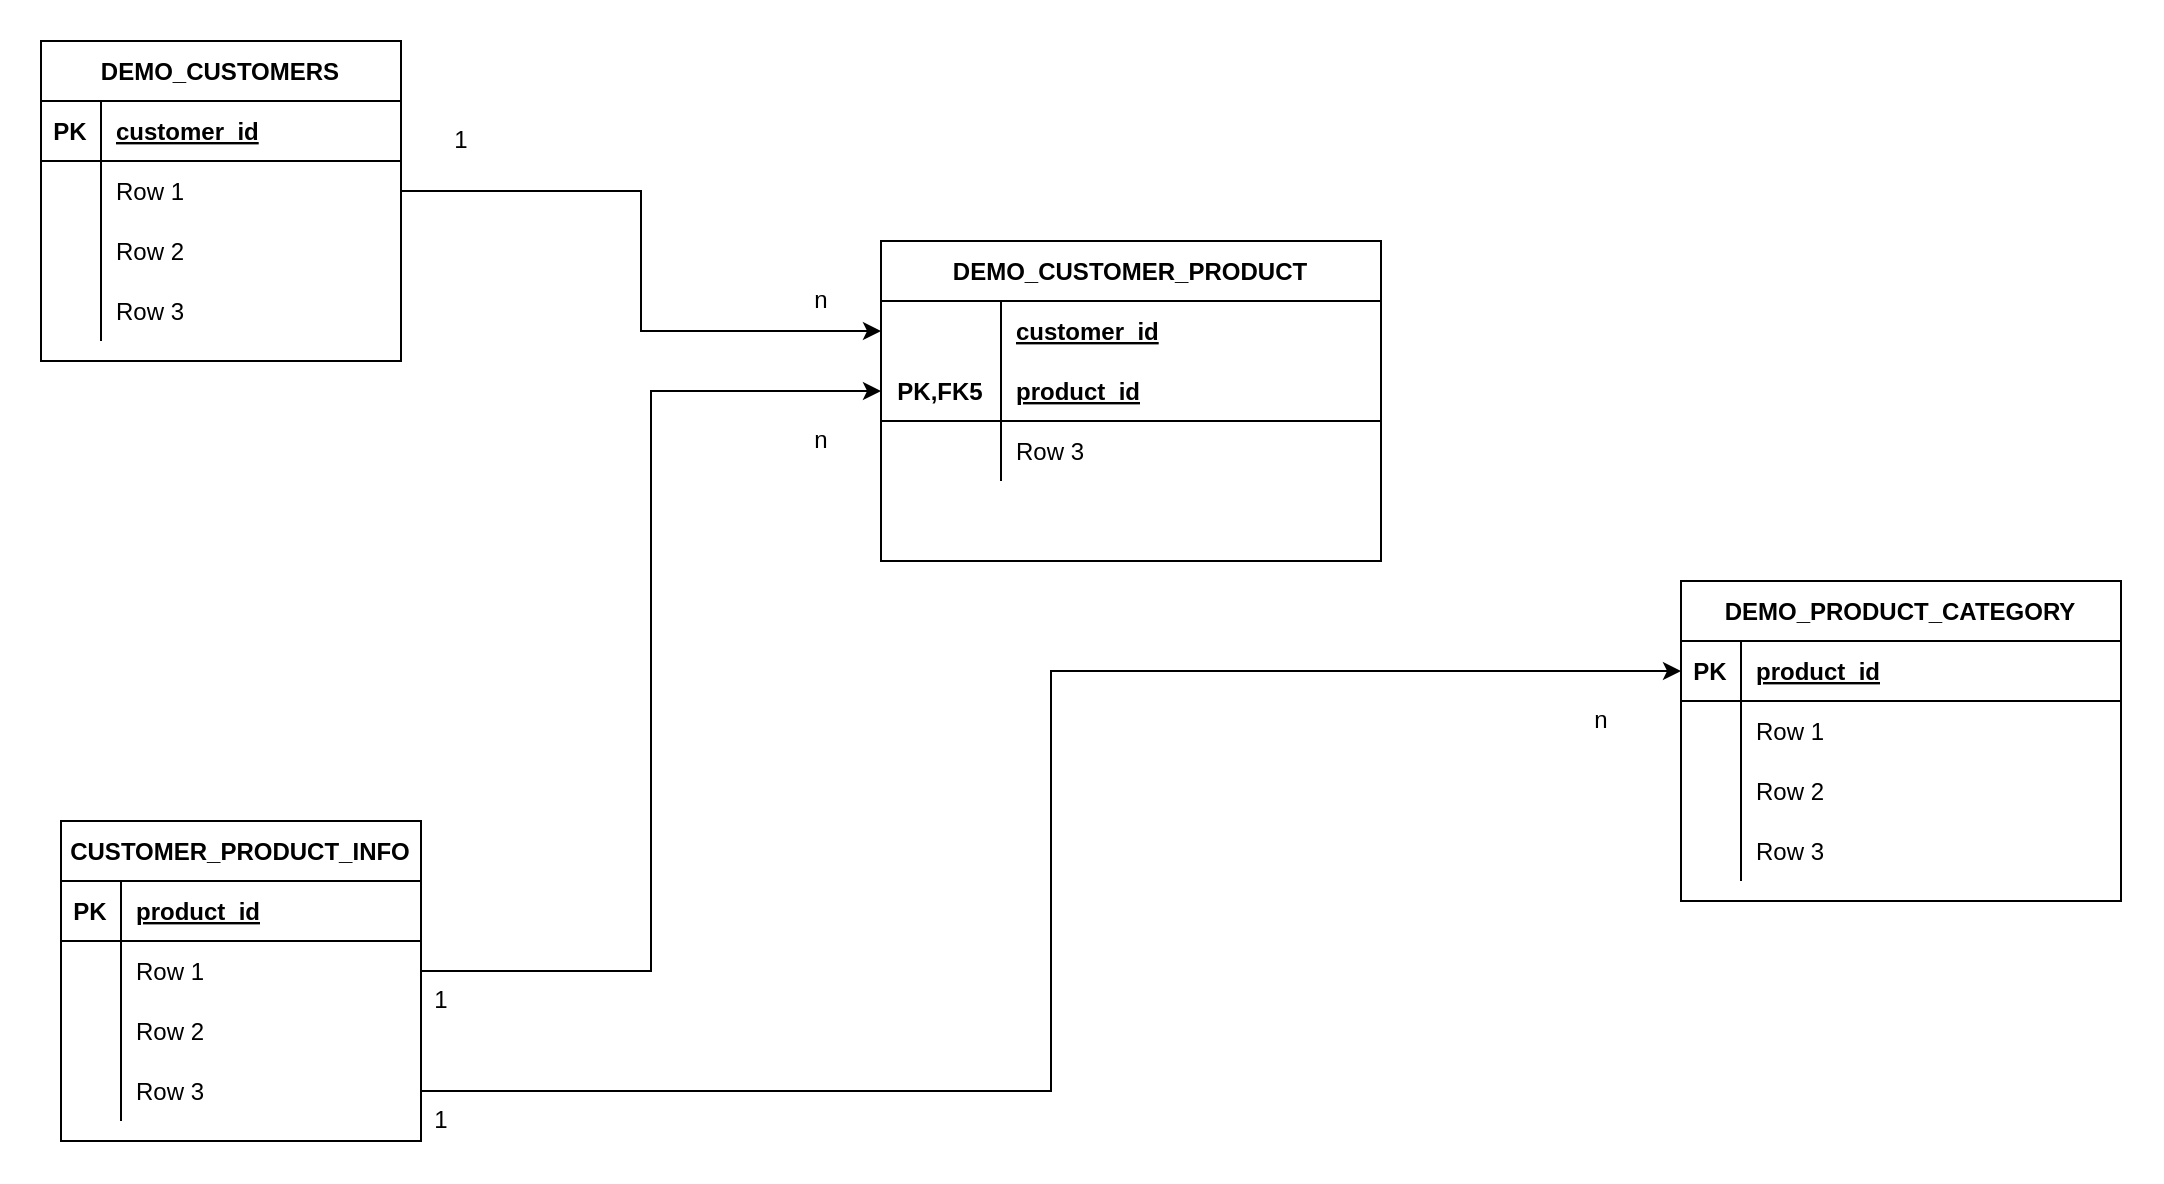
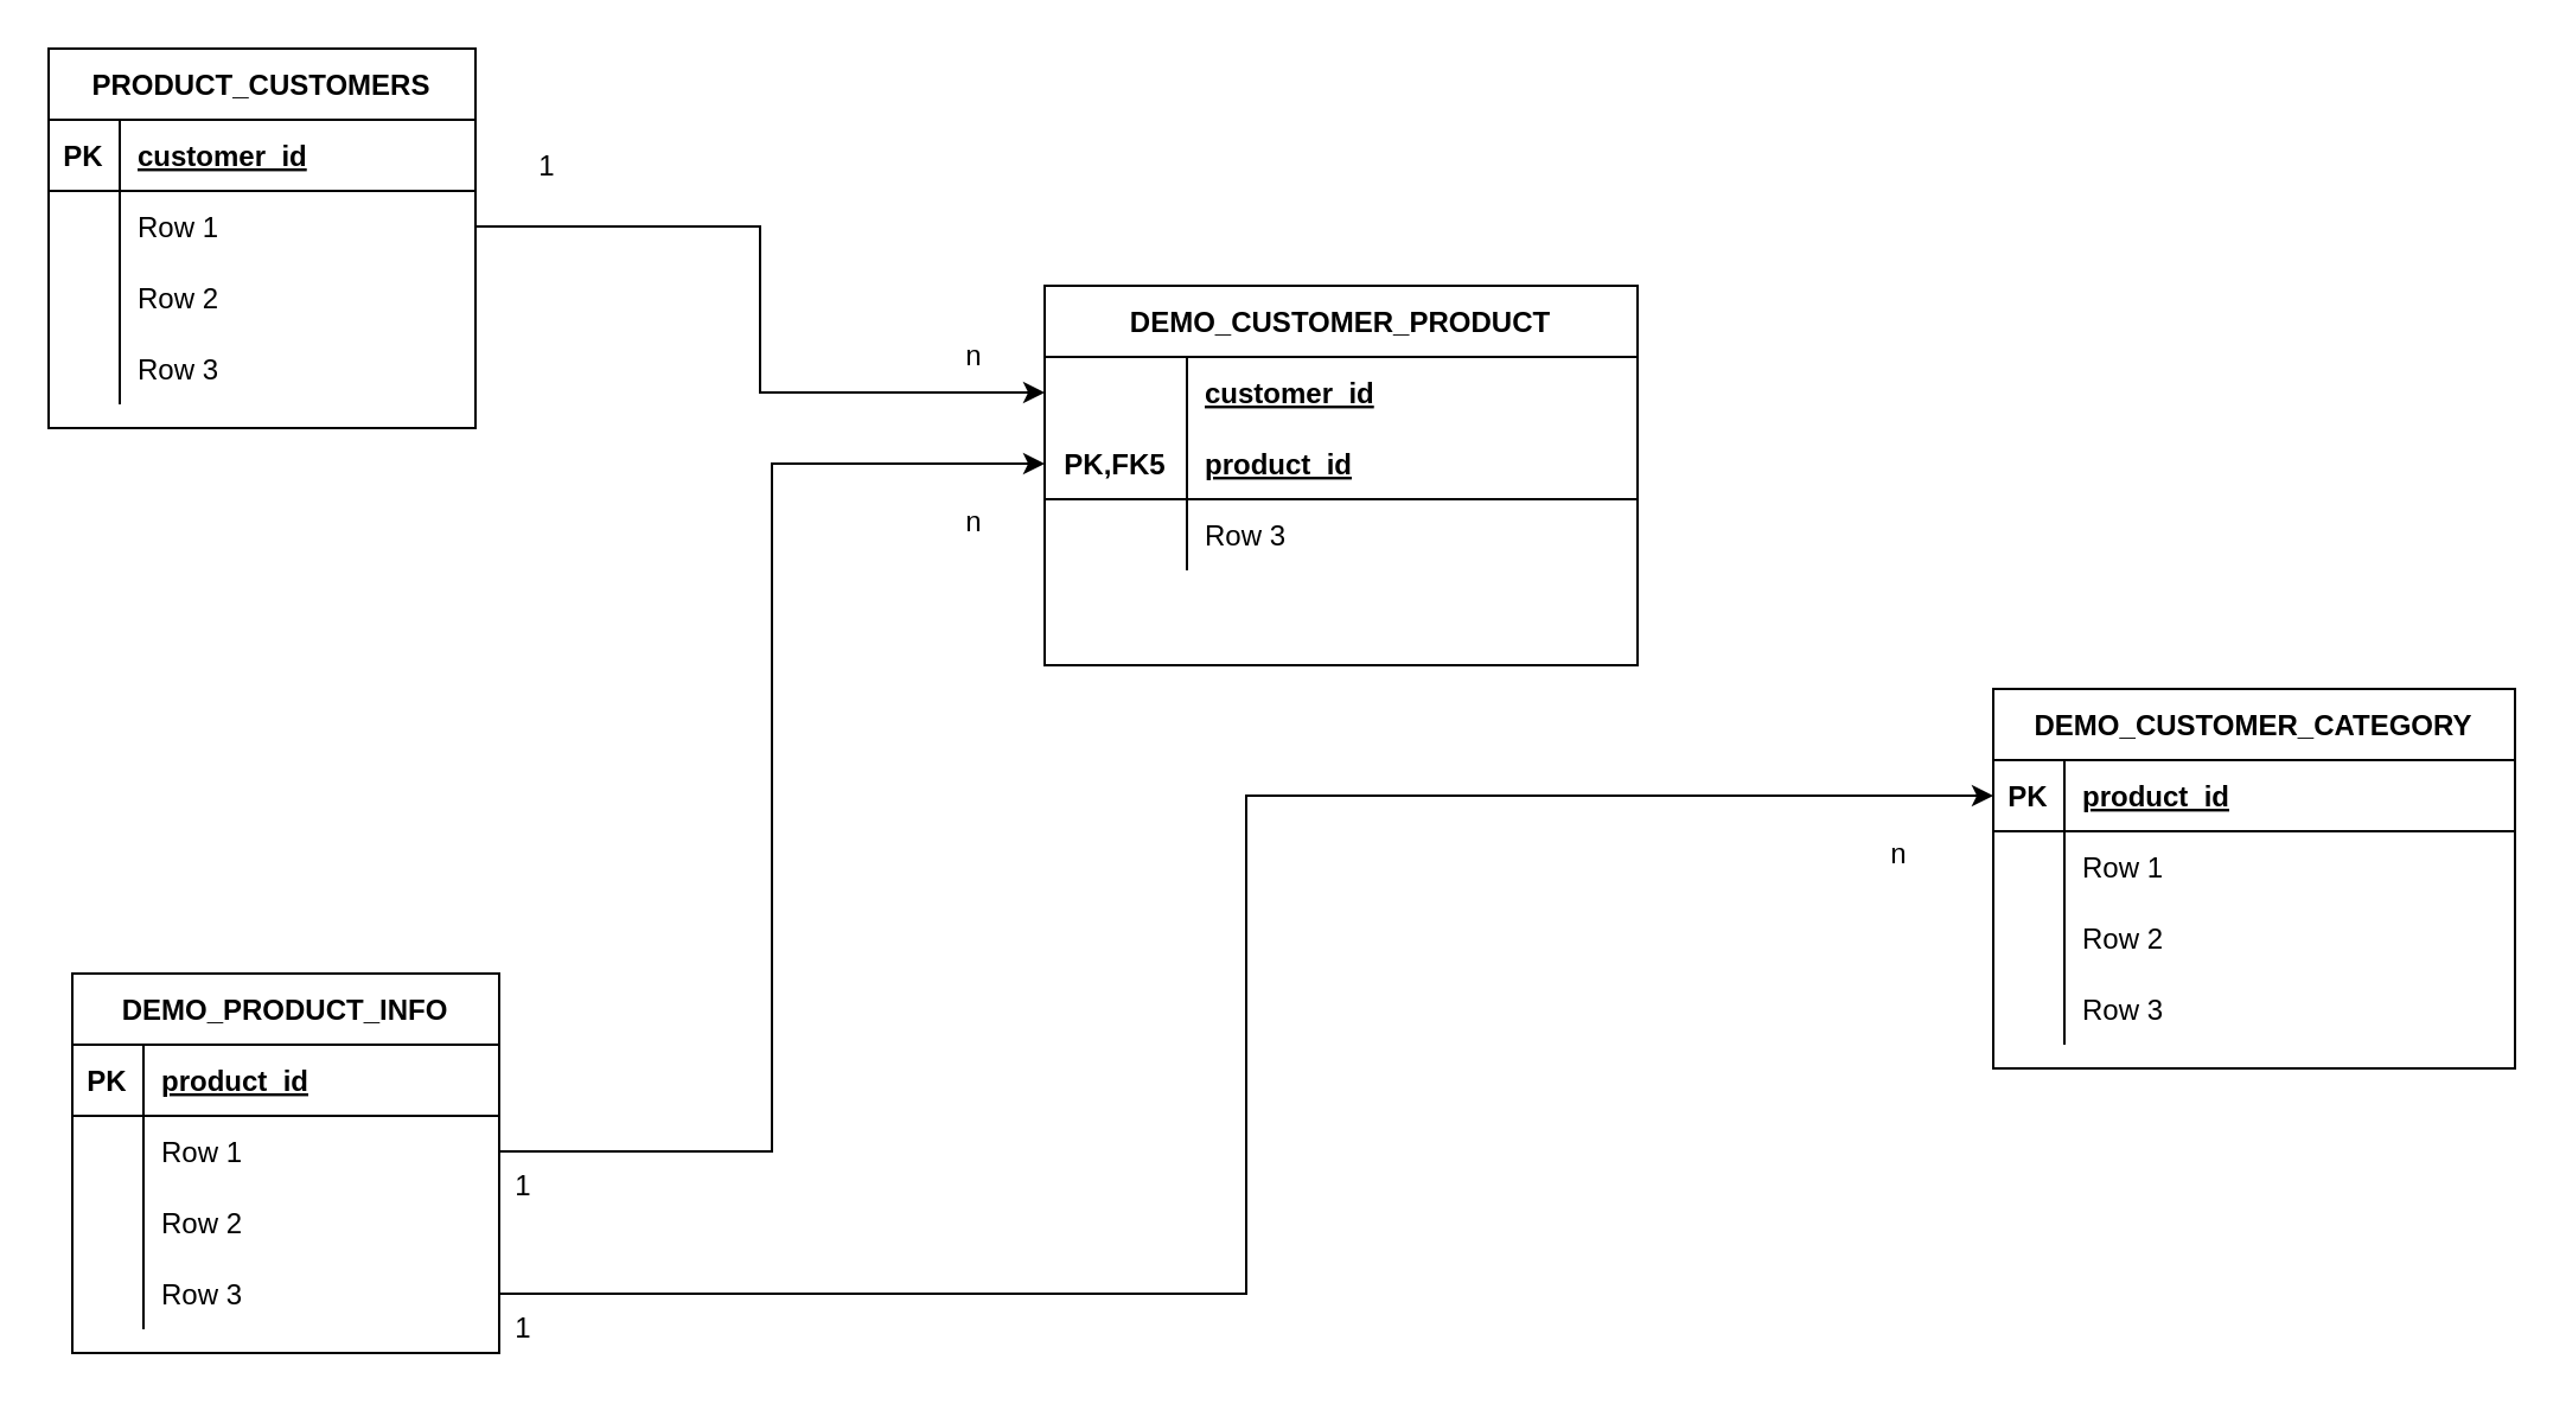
  <mxCell id="0" />
  <mxCell id="1" parent="0" />
- <mxCell id="2" value="DEMO_CUSTOMERS" style="shape=table;startSize=30;container=1;collapsible=1;childLayout=tableLayout;fixedRows=1;rowLines=0;fontStyle=1;align=center;resizeLast=1;" vertex="1" parent="1"><mxGeometry x="20" y="20" width="180" height="160" as="geometry" /></mxCell>
+ <mxCell id="2" value="PRODUCT_CUSTOMERS" style="shape=table;startSize=30;container=1;collapsible=1;childLayout=tableLayout;fixedRows=1;rowLines=0;fontStyle=1;align=center;resizeLast=1;" vertex="1" parent="1"><mxGeometry x="20" y="20" width="180" height="160" as="geometry" /></mxCell>
  <mxCell id="3" value="" style="shape=partialRectangle;collapsible=0;dropTarget=0;pointerEvents=0;fillColor=none;top=0;left=0;bottom=1;right=0;points=[[0,0.5],[1,0.5]];portConstraint=eastwest;" vertex="1" parent="2"><mxGeometry y="30" width="180" height="30" as="geometry" /></mxCell>
  <mxCell id="4" value="PK" style="shape=partialRectangle;connectable=0;fillColor=none;top=0;left=0;bottom=0;right=0;fontStyle=1;overflow=hidden;" vertex="1" parent="3"><mxGeometry width="30" height="30" as="geometry" /></mxCell>
  <mxCell id="5" value="customer_id" style="shape=partialRectangle;connectable=0;fillColor=none;top=0;left=0;bottom=0;right=0;align=left;spacingLeft=6;fontStyle=5;overflow=hidden;" vertex="1" parent="3"><mxGeometry x="30" width="150" height="30" as="geometry" /></mxCell>
  <mxCell id="6" value="" style="shape=partialRectangle;collapsible=0;dropTarget=0;pointerEvents=0;fillColor=none;top=0;left=0;bottom=0;right=0;points=[[0,0.5],[1,0.5]];portConstraint=eastwest;" vertex="1" parent="2"><mxGeometry y="60" width="180" height="30" as="geometry" /></mxCell>
  <mxCell id="7" value="" style="shape=partialRectangle;connectable=0;fillColor=none;top=0;left=0;bottom=0;right=0;editable=1;overflow=hidden;" vertex="1" parent="6"><mxGeometry width="30" height="30" as="geometry" /></mxCell>
  <mxCell id="8" value="Row 1" style="shape=partialRectangle;connectable=0;fillColor=none;top=0;left=0;bottom=0;right=0;align=left;spacingLeft=6;overflow=hidden;" vertex="1" parent="6"><mxGeometry x="30" width="150" height="30" as="geometry" /></mxCell>
  <mxCell id="9" value="" style="shape=partialRectangle;collapsible=0;dropTarget=0;pointerEvents=0;fillColor=none;top=0;left=0;bottom=0;right=0;points=[[0,0.5],[1,0.5]];portConstraint=eastwest;" vertex="1" parent="2"><mxGeometry y="90" width="180" height="30" as="geometry" /></mxCell>
  <mxCell id="10" value="" style="shape=partialRectangle;connectable=0;fillColor=none;top=0;left=0;bottom=0;right=0;editable=1;overflow=hidden;" vertex="1" parent="9"><mxGeometry width="30" height="30" as="geometry" /></mxCell>
  <mxCell id="11" value="Row 2" style="shape=partialRectangle;connectable=0;fillColor=none;top=0;left=0;bottom=0;right=0;align=left;spacingLeft=6;overflow=hidden;" vertex="1" parent="9"><mxGeometry x="30" width="150" height="30" as="geometry" /></mxCell>
  <mxCell id="12" value="" style="shape=partialRectangle;collapsible=0;dropTarget=0;pointerEvents=0;fillColor=none;top=0;left=0;bottom=0;right=0;points=[[0,0.5],[1,0.5]];portConstraint=eastwest;" vertex="1" parent="2"><mxGeometry y="120" width="180" height="30" as="geometry" /></mxCell>
  <mxCell id="13" value="" style="shape=partialRectangle;connectable=0;fillColor=none;top=0;left=0;bottom=0;right=0;editable=1;overflow=hidden;" vertex="1" parent="12"><mxGeometry width="30" height="30" as="geometry" /></mxCell>
  <mxCell id="14" value="Row 3" style="shape=partialRectangle;connectable=0;fillColor=none;top=0;left=0;bottom=0;right=0;align=left;spacingLeft=6;overflow=hidden;" vertex="1" parent="12"><mxGeometry x="30" width="150" height="30" as="geometry" /></mxCell>
  <mxCell id="15" value="DEMO_CUSTOMER_PRODUCT" style="shape=table;startSize=30;container=1;collapsible=1;childLayout=tableLayout;fixedRows=1;rowLines=0;fontStyle=1;align=center;resizeLast=1;" vertex="1" parent="1"><mxGeometry x="440" y="120" width="250" height="160" as="geometry" /></mxCell>
  <mxCell id="16" value="" style="shape=partialRectangle;collapsible=0;dropTarget=0;pointerEvents=0;fillColor=none;top=0;left=0;bottom=0;right=0;points=[[0,0.5],[1,0.5]];portConstraint=eastwest;" vertex="1" parent="15"><mxGeometry y="30" width="250" height="30" as="geometry" /></mxCell>
  <mxCell id="17" value="customer_id" style="shape=partialRectangle;connectable=0;fillColor=none;top=0;left=0;bottom=0;right=0;align=left;spacingLeft=6;fontStyle=5;overflow=hidden;" vertex="1" parent="16"><mxGeometry x="60" width="190" height="30" as="geometry" /></mxCell>
  <mxCell id="18" value="" style="shape=partialRectangle;collapsible=0;dropTarget=0;pointerEvents=0;fillColor=none;top=0;left=0;bottom=1;right=0;points=[[0,0.5],[1,0.5]];portConstraint=eastwest;" vertex="1" parent="15"><mxGeometry y="60" width="250" height="30" as="geometry" /></mxCell>
  <mxCell id="19" value="PK,FK5" style="shape=partialRectangle;connectable=0;fillColor=none;top=0;left=0;bottom=0;right=0;fontStyle=1;overflow=hidden;" vertex="1" parent="18"><mxGeometry width="60" height="30" as="geometry" /></mxCell>
  <mxCell id="20" value="product_id" style="shape=partialRectangle;connectable=0;fillColor=none;top=0;left=0;bottom=0;right=0;align=left;spacingLeft=6;fontStyle=5;overflow=hidden;" vertex="1" parent="18"><mxGeometry x="60" width="190" height="30" as="geometry" /></mxCell>
  <mxCell id="21" value="" style="shape=partialRectangle;collapsible=0;dropTarget=0;pointerEvents=0;fillColor=none;top=0;left=0;bottom=0;right=0;points=[[0,0.5],[1,0.5]];portConstraint=eastwest;" vertex="1" parent="15"><mxGeometry y="90" width="250" height="30" as="geometry" /></mxCell>
  <mxCell id="22" value="" style="shape=partialRectangle;connectable=0;fillColor=none;top=0;left=0;bottom=0;right=0;editable=1;overflow=hidden;" vertex="1" parent="21"><mxGeometry width="60" height="30" as="geometry" /></mxCell>
  <mxCell id="23" value="Row 3" style="shape=partialRectangle;connectable=0;fillColor=none;top=0;left=0;bottom=0;right=0;align=left;spacingLeft=6;overflow=hidden;" vertex="1" parent="21"><mxGeometry x="60" width="190" height="30" as="geometry" /></mxCell>
  <mxCell id="24" value="" style="shape=partialRectangle;collapsible=0;dropTarget=0;pointerEvents=0;fillColor=none;top=0;left=0;bottom=0;right=0;points=[[0,0.5],[1,0.5]];portConstraint=eastwest;" vertex="1" parent="15"><mxGeometry y="120" width="250" height="30" as="geometry" /></mxCell>
  <mxCell id="25" value="" style="shape=partialRectangle;connectable=0;fillColor=none;top=0;left=0;bottom=0;right=0;editable=1;overflow=hidden;" vertex="1" parent="24"><mxGeometry width="60" height="30" as="geometry" /></mxCell>
- <mxCell id="26" value="CUSTOMER_PRODUCT_INFO" style="shape=table;startSize=30;container=1;collapsible=1;childLayout=tableLayout;fixedRows=1;rowLines=0;fontStyle=1;align=center;resizeLast=1;" vertex="1" parent="1"><mxGeometry x="30" y="410" width="180" height="160" as="geometry" /></mxCell>
+ <mxCell id="26" value="DEMO_PRODUCT_INFO" style="shape=table;startSize=30;container=1;collapsible=1;childLayout=tableLayout;fixedRows=1;rowLines=0;fontStyle=1;align=center;resizeLast=1;" vertex="1" parent="1"><mxGeometry x="30" y="410" width="180" height="160" as="geometry" /></mxCell>
  <mxCell id="27" value="" style="shape=partialRectangle;collapsible=0;dropTarget=0;pointerEvents=0;fillColor=none;top=0;left=0;bottom=1;right=0;points=[[0,0.5],[1,0.5]];portConstraint=eastwest;" vertex="1" parent="26"><mxGeometry y="30" width="180" height="30" as="geometry" /></mxCell>
  <mxCell id="28" value="PK" style="shape=partialRectangle;connectable=0;fillColor=none;top=0;left=0;bottom=0;right=0;fontStyle=1;overflow=hidden;" vertex="1" parent="27"><mxGeometry width="30" height="30" as="geometry" /></mxCell>
  <mxCell id="29" value="product_id" style="shape=partialRectangle;connectable=0;fillColor=none;top=0;left=0;bottom=0;right=0;align=left;spacingLeft=6;fontStyle=5;overflow=hidden;" vertex="1" parent="27"><mxGeometry x="30" width="150" height="30" as="geometry" /></mxCell>
  <mxCell id="30" value="" style="shape=partialRectangle;collapsible=0;dropTarget=0;pointerEvents=0;fillColor=none;top=0;left=0;bottom=0;right=0;points=[[0,0.5],[1,0.5]];portConstraint=eastwest;" vertex="1" parent="26"><mxGeometry y="60" width="180" height="30" as="geometry" /></mxCell>
  <mxCell id="31" value="" style="shape=partialRectangle;connectable=0;fillColor=none;top=0;left=0;bottom=0;right=0;editable=1;overflow=hidden;" vertex="1" parent="30"><mxGeometry width="30" height="30" as="geometry" /></mxCell>
  <mxCell id="32" value="Row 1" style="shape=partialRectangle;connectable=0;fillColor=none;top=0;left=0;bottom=0;right=0;align=left;spacingLeft=6;overflow=hidden;" vertex="1" parent="30"><mxGeometry x="30" width="150" height="30" as="geometry" /></mxCell>
  <mxCell id="33" value="" style="shape=partialRectangle;collapsible=0;dropTarget=0;pointerEvents=0;fillColor=none;top=0;left=0;bottom=0;right=0;points=[[0,0.5],[1,0.5]];portConstraint=eastwest;" vertex="1" parent="26"><mxGeometry y="90" width="180" height="30" as="geometry" /></mxCell>
  <mxCell id="34" value="" style="shape=partialRectangle;connectable=0;fillColor=none;top=0;left=0;bottom=0;right=0;editable=1;overflow=hidden;" vertex="1" parent="33"><mxGeometry width="30" height="30" as="geometry" /></mxCell>
  <mxCell id="35" value="Row 2" style="shape=partialRectangle;connectable=0;fillColor=none;top=0;left=0;bottom=0;right=0;align=left;spacingLeft=6;overflow=hidden;" vertex="1" parent="33"><mxGeometry x="30" width="150" height="30" as="geometry" /></mxCell>
  <mxCell id="36" value="" style="shape=partialRectangle;collapsible=0;dropTarget=0;pointerEvents=0;fillColor=none;top=0;left=0;bottom=0;right=0;points=[[0,0.5],[1,0.5]];portConstraint=eastwest;" vertex="1" parent="26"><mxGeometry y="120" width="180" height="30" as="geometry" /></mxCell>
  <mxCell id="37" value="" style="shape=partialRectangle;connectable=0;fillColor=none;top=0;left=0;bottom=0;right=0;editable=1;overflow=hidden;" vertex="1" parent="36"><mxGeometry width="30" height="30" as="geometry" /></mxCell>
  <mxCell id="38" value="Row 3" style="shape=partialRectangle;connectable=0;fillColor=none;top=0;left=0;bottom=0;right=0;align=left;spacingLeft=6;overflow=hidden;" vertex="1" parent="36"><mxGeometry x="30" width="150" height="30" as="geometry" /></mxCell>
  <mxCell id="39" style="edgeStyle=orthogonalEdgeStyle;rounded=0;orthogonalLoop=1;jettySize=auto;html=1;exitX=1;exitY=0.5;exitDx=0;exitDy=0;entryX=0;entryY=0.5;entryDx=0;entryDy=0;" edge="1" parent="1" source="6" target="16"><mxGeometry relative="1" as="geometry" /></mxCell>
  <mxCell id="40" value="1" style="text;html=1;align=center;verticalAlign=middle;resizable=0;points=[];autosize=1;strokeColor=none;" vertex="1" parent="1"><mxGeometry x="220" y="60" width="20" height="20" as="geometry" /></mxCell>
  <mxCell id="41" value="n" style="text;html=1;align=center;verticalAlign=middle;resizable=0;points=[];autosize=1;strokeColor=none;" vertex="1" parent="1"><mxGeometry x="400" y="140" width="20" height="20" as="geometry" /></mxCell>
  <mxCell id="42" style="edgeStyle=orthogonalEdgeStyle;rounded=0;orthogonalLoop=1;jettySize=auto;html=1;exitX=1;exitY=0.5;exitDx=0;exitDy=0;entryX=0;entryY=0.5;entryDx=0;entryDy=0;" edge="1" parent="1" source="30" target="18"><mxGeometry relative="1" as="geometry"><mxPoint x="390" y="220" as="targetPoint" /></mxGeometry></mxCell>
  <mxCell id="43" value="1" style="text;html=1;align=center;verticalAlign=middle;resizable=0;points=[];autosize=1;strokeColor=none;" vertex="1" parent="1"><mxGeometry x="210" y="490" width="20" height="20" as="geometry" /></mxCell>
  <mxCell id="44" value="n" style="text;html=1;align=center;verticalAlign=middle;resizable=0;points=[];autosize=1;strokeColor=none;" vertex="1" parent="1"><mxGeometry x="400" y="210" width="20" height="20" as="geometry" /></mxCell>
- <mxCell id="45" value="DEMO_PRODUCT_CATEGORY" style="shape=table;startSize=30;container=1;collapsible=1;childLayout=tableLayout;fixedRows=1;rowLines=0;fontStyle=1;align=center;resizeLast=1;" vertex="1" parent="1"><mxGeometry x="840" y="290" width="220" height="160" as="geometry" /></mxCell>
+ <mxCell id="45" value="DEMO_CUSTOMER_CATEGORY" style="shape=table;startSize=30;container=1;collapsible=1;childLayout=tableLayout;fixedRows=1;rowLines=0;fontStyle=1;align=center;resizeLast=1;" vertex="1" parent="1"><mxGeometry x="840" y="290" width="220" height="160" as="geometry" /></mxCell>
  <mxCell id="46" value="" style="shape=partialRectangle;collapsible=0;dropTarget=0;pointerEvents=0;fillColor=none;top=0;left=0;bottom=1;right=0;points=[[0,0.5],[1,0.5]];portConstraint=eastwest;" vertex="1" parent="45"><mxGeometry y="30" width="220" height="30" as="geometry" /></mxCell>
  <mxCell id="47" value="PK" style="shape=partialRectangle;connectable=0;fillColor=none;top=0;left=0;bottom=0;right=0;fontStyle=1;overflow=hidden;" vertex="1" parent="46"><mxGeometry width="30" height="30" as="geometry" /></mxCell>
  <mxCell id="48" value="product_id" style="shape=partialRectangle;connectable=0;fillColor=none;top=0;left=0;bottom=0;right=0;align=left;spacingLeft=6;fontStyle=5;overflow=hidden;" vertex="1" parent="46"><mxGeometry x="30" width="190" height="30" as="geometry" /></mxCell>
  <mxCell id="49" value="" style="shape=partialRectangle;collapsible=0;dropTarget=0;pointerEvents=0;fillColor=none;top=0;left=0;bottom=0;right=0;points=[[0,0.5],[1,0.5]];portConstraint=eastwest;" vertex="1" parent="45"><mxGeometry y="60" width="220" height="30" as="geometry" /></mxCell>
  <mxCell id="50" value="" style="shape=partialRectangle;connectable=0;fillColor=none;top=0;left=0;bottom=0;right=0;editable=1;overflow=hidden;" vertex="1" parent="49"><mxGeometry width="30" height="30" as="geometry" /></mxCell>
  <mxCell id="51" value="Row 1" style="shape=partialRectangle;connectable=0;fillColor=none;top=0;left=0;bottom=0;right=0;align=left;spacingLeft=6;overflow=hidden;" vertex="1" parent="49"><mxGeometry x="30" width="190" height="30" as="geometry" /></mxCell>
  <mxCell id="52" value="" style="shape=partialRectangle;collapsible=0;dropTarget=0;pointerEvents=0;fillColor=none;top=0;left=0;bottom=0;right=0;points=[[0,0.5],[1,0.5]];portConstraint=eastwest;" vertex="1" parent="45"><mxGeometry y="90" width="220" height="30" as="geometry" /></mxCell>
  <mxCell id="53" value="" style="shape=partialRectangle;connectable=0;fillColor=none;top=0;left=0;bottom=0;right=0;editable=1;overflow=hidden;" vertex="1" parent="52"><mxGeometry width="30" height="30" as="geometry" /></mxCell>
  <mxCell id="54" value="Row 2" style="shape=partialRectangle;connectable=0;fillColor=none;top=0;left=0;bottom=0;right=0;align=left;spacingLeft=6;overflow=hidden;" vertex="1" parent="52"><mxGeometry x="30" width="190" height="30" as="geometry" /></mxCell>
  <mxCell id="55" value="" style="shape=partialRectangle;collapsible=0;dropTarget=0;pointerEvents=0;fillColor=none;top=0;left=0;bottom=0;right=0;points=[[0,0.5],[1,0.5]];portConstraint=eastwest;" vertex="1" parent="45"><mxGeometry y="120" width="220" height="30" as="geometry" /></mxCell>
  <mxCell id="56" value="" style="shape=partialRectangle;connectable=0;fillColor=none;top=0;left=0;bottom=0;right=0;editable=1;overflow=hidden;" vertex="1" parent="55"><mxGeometry width="30" height="30" as="geometry" /></mxCell>
  <mxCell id="57" value="Row 3" style="shape=partialRectangle;connectable=0;fillColor=none;top=0;left=0;bottom=0;right=0;align=left;spacingLeft=6;overflow=hidden;" vertex="1" parent="55"><mxGeometry x="30" width="190" height="30" as="geometry" /></mxCell>
  <mxCell id="58" style="edgeStyle=orthogonalEdgeStyle;rounded=0;orthogonalLoop=1;jettySize=auto;html=1;exitX=1;exitY=0.5;exitDx=0;exitDy=0;" edge="1" parent="1" source="36" target="46"><mxGeometry relative="1" as="geometry" /></mxCell>
  <mxCell id="59" value="1" style="text;html=1;align=center;verticalAlign=middle;resizable=0;points=[];autosize=1;strokeColor=none;" vertex="1" parent="1"><mxGeometry x="210" y="550" width="20" height="20" as="geometry" /></mxCell>
  <mxCell id="60" value="n" style="text;html=1;align=center;verticalAlign=middle;resizable=0;points=[];autosize=1;strokeColor=none;" vertex="1" parent="1"><mxGeometry x="790" y="350" width="20" height="20" as="geometry" /></mxCell>
